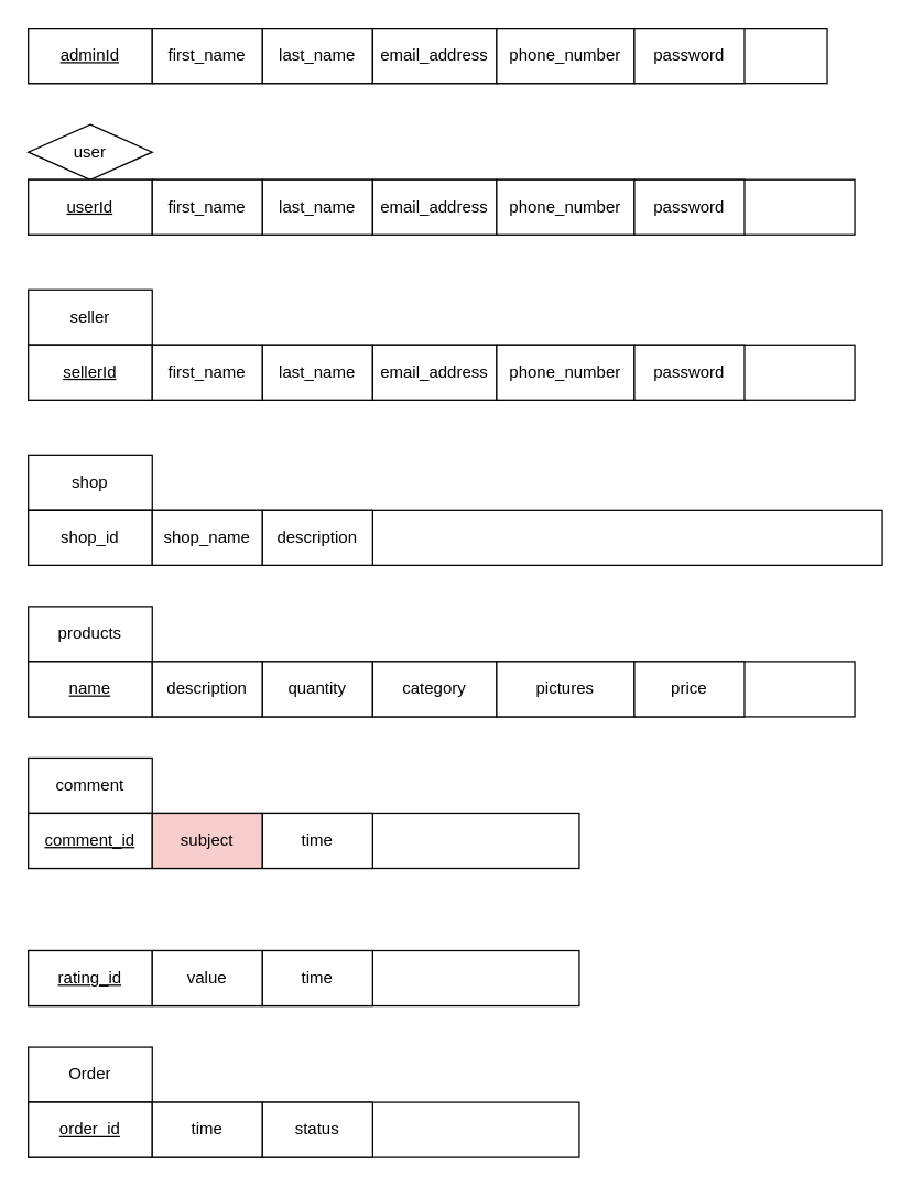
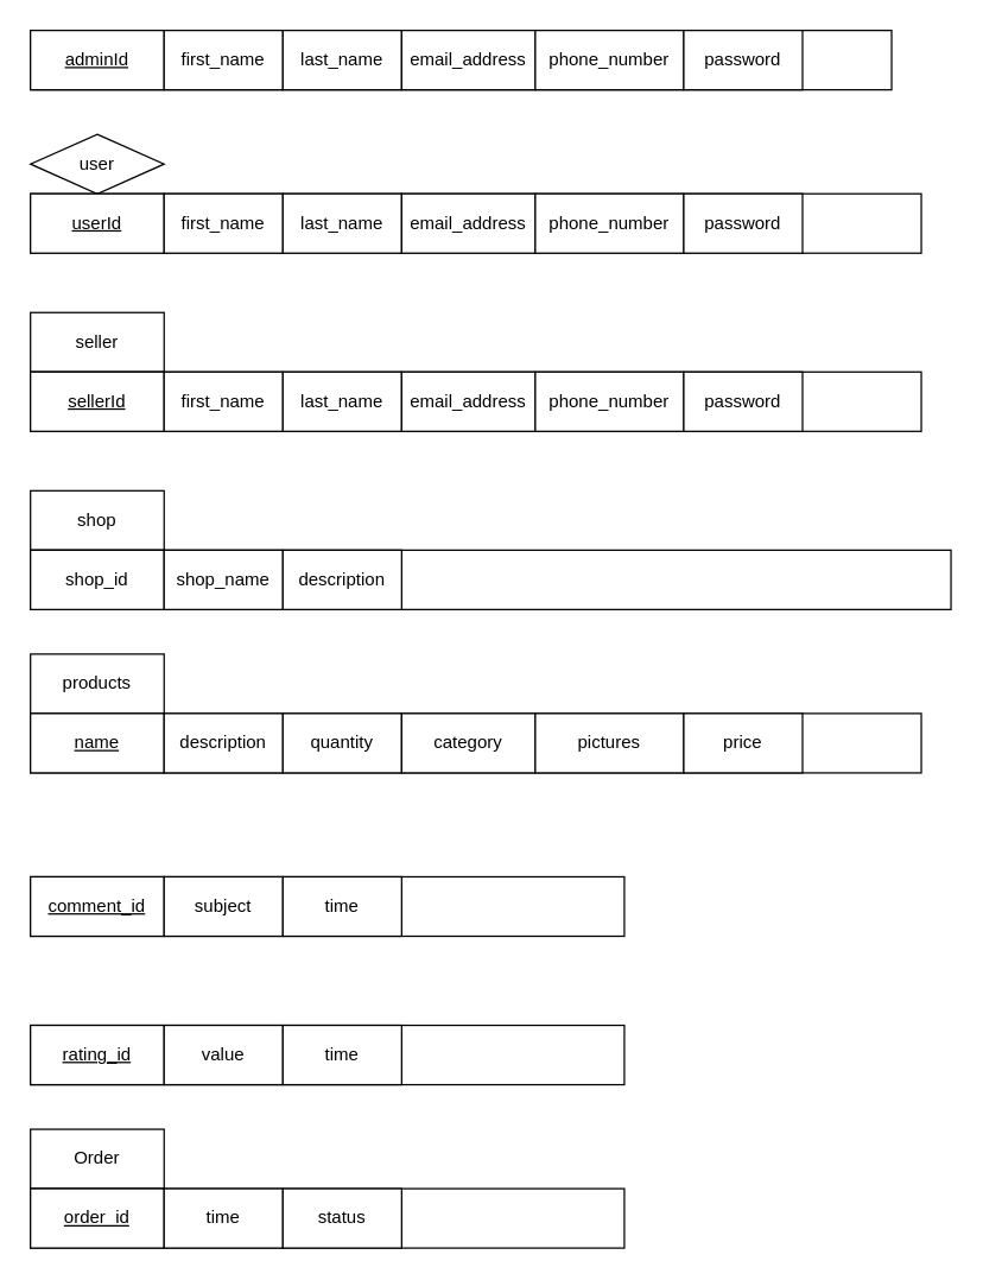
  <mxCell id="0" />
  <mxCell id="1" parent="0" />
  <mxCell id="2" value="" style="rounded=0;whiteSpace=wrap;html=1;" parent="1" vertex="1"><mxGeometry x="20" y="20" width="580" height="40" as="geometry" /></mxCell>
  <mxCell id="3" value="&lt;u&gt;adminId&lt;/u&gt;" style="rounded=0;whiteSpace=wrap;html=1;" parent="1" vertex="1"><mxGeometry x="20" y="20" width="90" height="40" as="geometry" /></mxCell>
  <mxCell id="4" value="first_name" style="rounded=0;whiteSpace=wrap;html=1;" parent="1" vertex="1"><mxGeometry x="110" y="20" width="80" height="40" as="geometry" /></mxCell>
  <mxCell id="5" value="last_name" style="rounded=0;whiteSpace=wrap;html=1;" parent="1" vertex="1"><mxGeometry x="190" y="20" width="80" height="40" as="geometry" /></mxCell>
  <mxCell id="6" value="email_address" style="rounded=0;whiteSpace=wrap;html=1;" parent="1" vertex="1"><mxGeometry x="270" y="20" width="90" height="40" as="geometry" /></mxCell>
  <mxCell id="7" value="phone_number" style="rounded=0;whiteSpace=wrap;html=1;" parent="1" vertex="1"><mxGeometry x="360" y="20" width="100" height="40" as="geometry" /></mxCell>
  <mxCell id="8" value="password" style="rounded=0;whiteSpace=wrap;html=1;" parent="1" vertex="1"><mxGeometry x="460" y="20" width="80" height="40" as="geometry" /></mxCell>
  <mxCell id="9" value="user" style="rhombus;whiteSpace=wrap;html=1;" parent="1" vertex="1"><mxGeometry x="20" y="90" width="90" height="40" as="geometry" /></mxCell>
  <mxCell id="10" value="" style="rounded=0;whiteSpace=wrap;html=1;" parent="1" vertex="1"><mxGeometry x="20" y="130" width="600" height="40" as="geometry" /></mxCell>
  <mxCell id="11" value="&lt;u&gt;userId&lt;/u&gt;" style="rounded=0;whiteSpace=wrap;html=1;" parent="1" vertex="1"><mxGeometry x="20" y="130" width="90" height="40" as="geometry" /></mxCell>
  <mxCell id="12" value="first_name" style="rounded=0;whiteSpace=wrap;html=1;" parent="1" vertex="1"><mxGeometry x="110" y="130" width="80" height="40" as="geometry" /></mxCell>
  <mxCell id="13" value="last_name" style="rounded=0;whiteSpace=wrap;html=1;" parent="1" vertex="1"><mxGeometry x="190" y="130" width="80" height="40" as="geometry" /></mxCell>
  <mxCell id="14" value="email_address" style="rounded=0;whiteSpace=wrap;html=1;" parent="1" vertex="1"><mxGeometry x="270" y="130" width="90" height="40" as="geometry" /></mxCell>
  <mxCell id="15" value="phone_number" style="rounded=0;whiteSpace=wrap;html=1;" parent="1" vertex="1"><mxGeometry x="360" y="130" width="100" height="40" as="geometry" /></mxCell>
  <mxCell id="16" value="password" style="rounded=0;whiteSpace=wrap;html=1;" parent="1" vertex="1"><mxGeometry x="460" y="130" width="80" height="40" as="geometry" /></mxCell>
  <mxCell id="17" value="seller" style="rounded=0;whiteSpace=wrap;html=1;" parent="1" vertex="1"><mxGeometry x="20" y="210" width="90" height="40" as="geometry" /></mxCell>
  <mxCell id="18" value="" style="rounded=0;whiteSpace=wrap;html=1;" parent="1" vertex="1"><mxGeometry x="20" y="250" width="600" height="40" as="geometry" /></mxCell>
  <mxCell id="19" value="&lt;u&gt;sellerId&lt;/u&gt;" style="rounded=0;whiteSpace=wrap;html=1;" parent="1" vertex="1"><mxGeometry x="20" y="250" width="90" height="40" as="geometry" /></mxCell>
  <mxCell id="20" value="first_name" style="rounded=0;whiteSpace=wrap;html=1;" parent="1" vertex="1"><mxGeometry x="110" y="250" width="80" height="40" as="geometry" /></mxCell>
  <mxCell id="21" value="last_name" style="rounded=0;whiteSpace=wrap;html=1;" parent="1" vertex="1"><mxGeometry x="190" y="250" width="80" height="40" as="geometry" /></mxCell>
  <mxCell id="22" value="email_address" style="rounded=0;whiteSpace=wrap;html=1;" parent="1" vertex="1"><mxGeometry x="270" y="250" width="90" height="40" as="geometry" /></mxCell>
  <mxCell id="23" value="phone_number" style="rounded=0;whiteSpace=wrap;html=1;" parent="1" vertex="1"><mxGeometry x="360" y="250" width="100" height="40" as="geometry" /></mxCell>
  <mxCell id="24" value="password" style="rounded=0;whiteSpace=wrap;html=1;" parent="1" vertex="1"><mxGeometry x="460" y="250" width="80" height="40" as="geometry" /></mxCell>
  <mxCell id="25" value="shop" style="rounded=0;whiteSpace=wrap;html=1;" vertex="1" parent="1"><mxGeometry x="20" y="330" width="90" height="40" as="geometry" /></mxCell>
  <mxCell id="26" value="" style="rounded=0;whiteSpace=wrap;html=1;" vertex="1" parent="1"><mxGeometry x="20" y="370" width="620" height="40" as="geometry" /></mxCell>
  <mxCell id="27" value="shop_id" style="rounded=0;whiteSpace=wrap;html=1;" vertex="1" parent="1"><mxGeometry x="20" y="370" width="90" height="40" as="geometry" /></mxCell>
  <mxCell id="28" value="shop_name" style="rounded=0;whiteSpace=wrap;html=1;" vertex="1" parent="1"><mxGeometry x="110" y="370" width="80" height="40" as="geometry" /></mxCell>
  <mxCell id="29" value="description" style="rounded=0;whiteSpace=wrap;html=1;" vertex="1" parent="1"><mxGeometry x="190" y="370" width="80" height="40" as="geometry" /></mxCell>
  <mxCell id="30" value="products" style="rounded=0;whiteSpace=wrap;html=1;" vertex="1" parent="1"><mxGeometry x="20" y="440" width="90" height="40" as="geometry" /></mxCell>
  <mxCell id="31" value="" style="rounded=0;whiteSpace=wrap;html=1;" vertex="1" parent="1"><mxGeometry x="20" y="480" width="600" height="40" as="geometry" /></mxCell>
  <mxCell id="32" value="&lt;u&gt;name&lt;/u&gt;" style="rounded=0;whiteSpace=wrap;html=1;" vertex="1" parent="1"><mxGeometry x="20" y="480" width="90" height="40" as="geometry" /></mxCell>
  <mxCell id="33" value="description" style="rounded=0;whiteSpace=wrap;html=1;" vertex="1" parent="1"><mxGeometry x="110" y="480" width="80" height="40" as="geometry" /></mxCell>
  <mxCell id="34" value="quantity" style="rounded=0;whiteSpace=wrap;html=1;" vertex="1" parent="1"><mxGeometry x="190" y="480" width="80" height="40" as="geometry" /></mxCell>
  <mxCell id="35" value="category" style="rounded=0;whiteSpace=wrap;html=1;" vertex="1" parent="1"><mxGeometry x="270" y="480" width="90" height="40" as="geometry" /></mxCell>
  <mxCell id="36" value="pictures" style="rounded=0;whiteSpace=wrap;html=1;" vertex="1" parent="1"><mxGeometry x="360" y="480" width="100" height="40" as="geometry" /></mxCell>
  <mxCell id="37" value="price" style="rounded=0;whiteSpace=wrap;html=1;" vertex="1" parent="1"><mxGeometry x="460" y="480" width="80" height="40" as="geometry" /></mxCell>
- <mxCell id="38" value="comment" style="rounded=0;whiteSpace=wrap;html=1;" vertex="1" parent="1"><mxGeometry x="20" y="550" width="90" height="40" as="geometry" /></mxCell>
  <mxCell id="39" value="" style="rounded=0;whiteSpace=wrap;html=1;" vertex="1" parent="1"><mxGeometry x="20" y="590" width="400" height="40" as="geometry" /></mxCell>
  <mxCell id="40" value="&lt;u&gt;comment_id&lt;/u&gt;" style="rounded=0;whiteSpace=wrap;html=1;" vertex="1" parent="1"><mxGeometry x="20" y="590" width="90" height="40" as="geometry" /></mxCell>
- <mxCell id="41" value="subject" style="rounded=0;whiteSpace=wrap;html=1;fillColor=#f8cecc;" vertex="1" parent="1"><mxGeometry x="110" y="590" width="80" height="40" as="geometry" /></mxCell>
+ <mxCell id="41" value="subject" style="rounded=0;whiteSpace=wrap;html=1;" vertex="1" parent="1"><mxGeometry x="110" y="590" width="80" height="40" as="geometry" /></mxCell>
  <mxCell id="42" value="time" style="rounded=0;whiteSpace=wrap;html=1;" vertex="1" parent="1"><mxGeometry x="190" y="590" width="80" height="40" as="geometry" /></mxCell>
  <mxCell id="43" value="" style="rounded=0;whiteSpace=wrap;html=1;" vertex="1" parent="1"><mxGeometry x="20" y="690" width="400" height="40" as="geometry" /></mxCell>
  <mxCell id="44" value="&lt;u&gt;rating_id&lt;/u&gt;" style="rounded=0;whiteSpace=wrap;html=1;" vertex="1" parent="1"><mxGeometry x="20" y="690" width="90" height="40" as="geometry" /></mxCell>
  <mxCell id="45" value="value" style="rounded=0;whiteSpace=wrap;html=1;" vertex="1" parent="1"><mxGeometry x="110" y="690" width="80" height="40" as="geometry" /></mxCell>
  <mxCell id="46" value="time" style="rounded=0;whiteSpace=wrap;html=1;" vertex="1" parent="1"><mxGeometry x="190" y="690" width="80" height="40" as="geometry" /></mxCell>
  <mxCell id="47" value="Order" style="rounded=0;whiteSpace=wrap;html=1;" vertex="1" parent="1"><mxGeometry x="20" y="760" width="90" height="40" as="geometry" /></mxCell>
  <mxCell id="48" value="" style="rounded=0;whiteSpace=wrap;html=1;" vertex="1" parent="1"><mxGeometry x="20" y="800" width="400" height="40" as="geometry" /></mxCell>
  <mxCell id="49" value="&lt;u&gt;order_id&lt;/u&gt;" style="rounded=0;whiteSpace=wrap;html=1;" vertex="1" parent="1"><mxGeometry x="20" y="800" width="90" height="40" as="geometry" /></mxCell>
  <mxCell id="50" value="time" style="rounded=0;whiteSpace=wrap;html=1;" vertex="1" parent="1"><mxGeometry x="110" y="800" width="80" height="40" as="geometry" /></mxCell>
  <mxCell id="51" value="status" style="rounded=0;whiteSpace=wrap;html=1;" vertex="1" parent="1"><mxGeometry x="190" y="800" width="80" height="40" as="geometry" /></mxCell>
